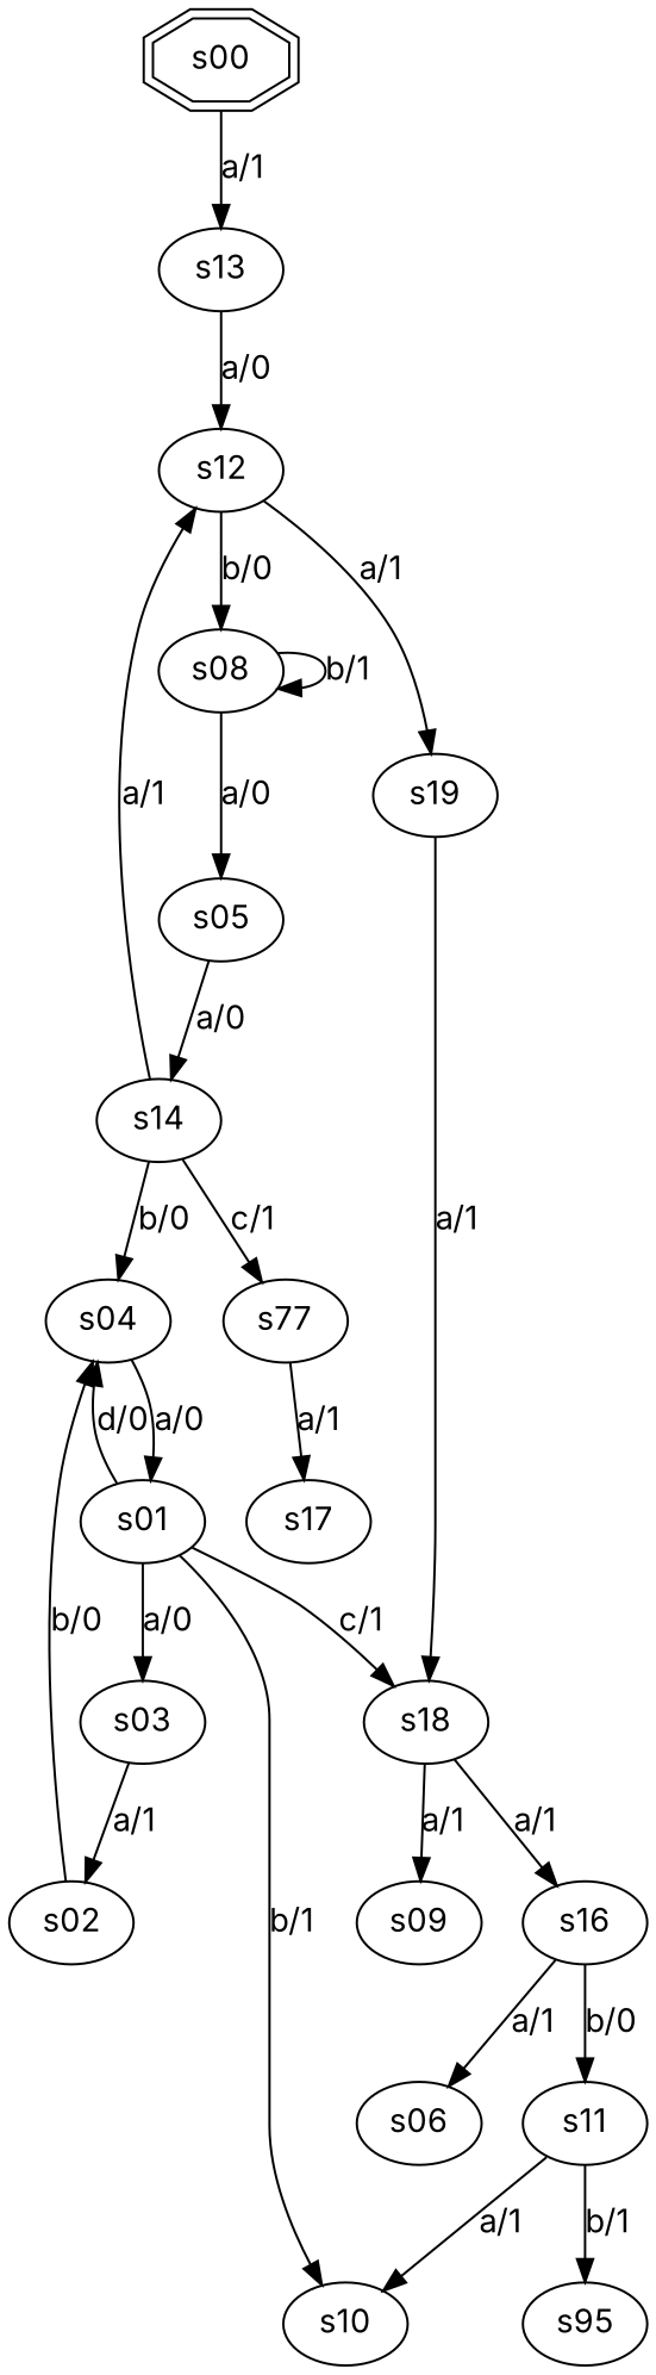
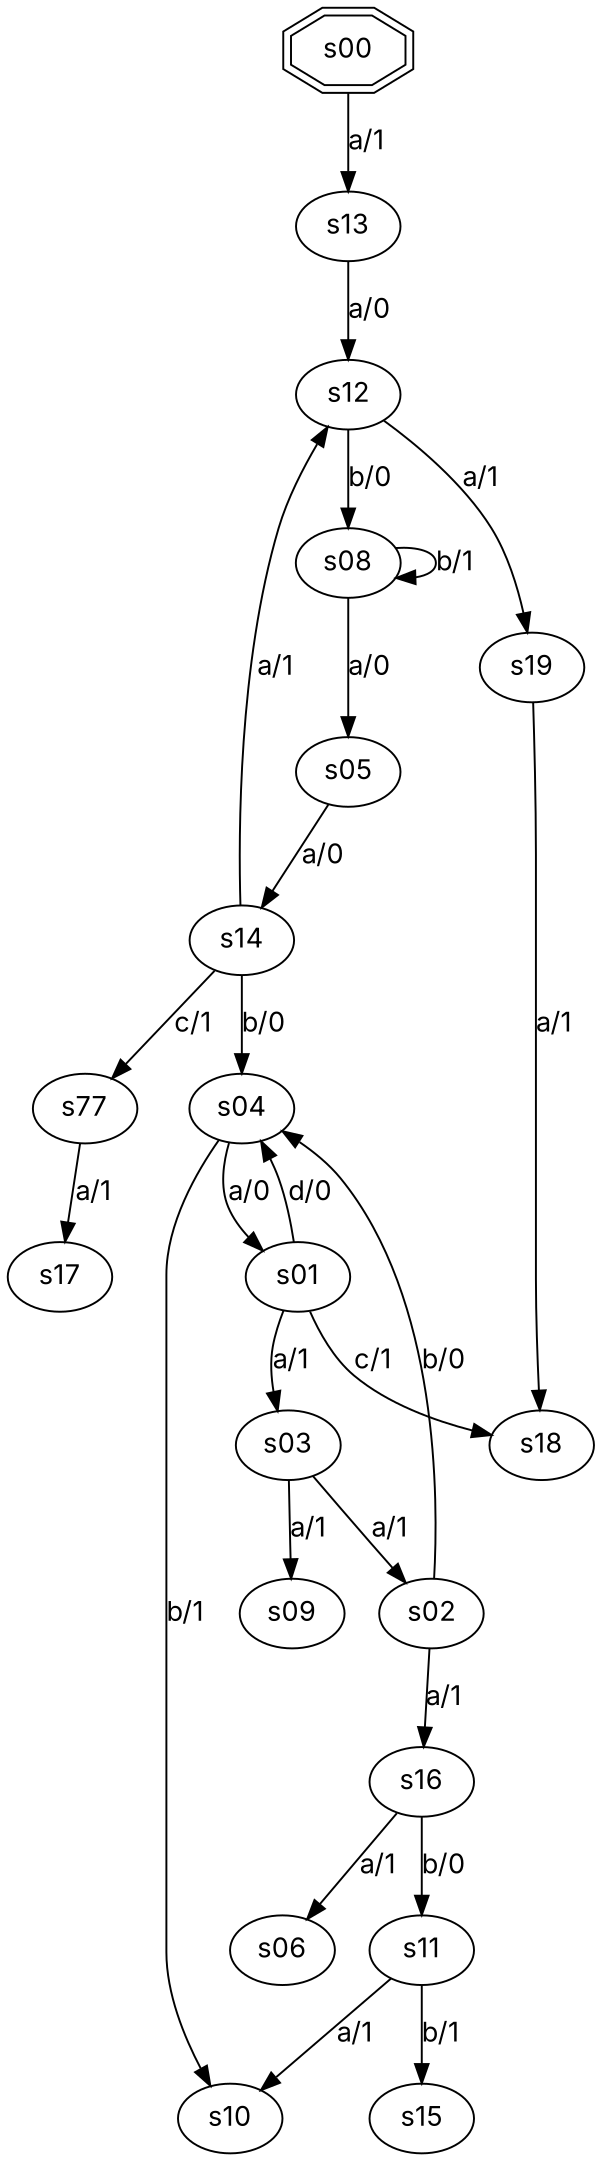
  digraph {
    fontname=Inter
    node [fontname=Inter]
    edge [fontname=Inter]
    s00 [shape=doubleoctagon]
    s13
    s12
    s08
    s19
    s01
    s03
    s10
    s18
    s04
    s02
    s09
    s16
    s11
    s06
-   s15 [label=s95]
+   s15
    s05
    s14
    n19 [label=s77]
    s17
    s00 -> s13 [label="a/1"]
    s13 -> s12 [label="a/0"]
    s12 -> s08 [label="b/0"]
    s12 -> s19 [label="a/1"]
    s08 -> s08 [label="b/1"]
    s08 -> s05 [label="a/0"]
    s19 -> s18 [label="a/1"]
-   s01 -> s03 [label="a/0"]
-   s01 -> s10 [label="b/1"]
+   s01 -> s03 [label="a/1"]
+   s04 -> s10 [label="b/1"]
    s01 -> s18 [label="c/1"]
    s01 -> s04 [label="d/0"]
    s03 -> s02 [label="a/1"]
-   s18 -> s09 [label="a/1"]
+   s03 -> s09 [label="a/1"]
    s04 -> s01 [label="a/0"]
    s02 -> s04 [label="b/0"]
-   s18 -> s16 [label="a/1"]
+   s02 -> s16 [label="a/1"]
    s16 -> s11 [label="b/0"]
    s16 -> s06 [label="a/1"]
    s11 -> s10 [label="a/1"]
    s11 -> s15 [label="b/1"]
    s05 -> s14 [label="a/0"]
    s14 -> s12 [label="a/1"]
    s14 -> s04 [label="b/0"]
    s14 -> n19 [label="c/1"]
    n19 -> s17 [label="a/1"]
  }
